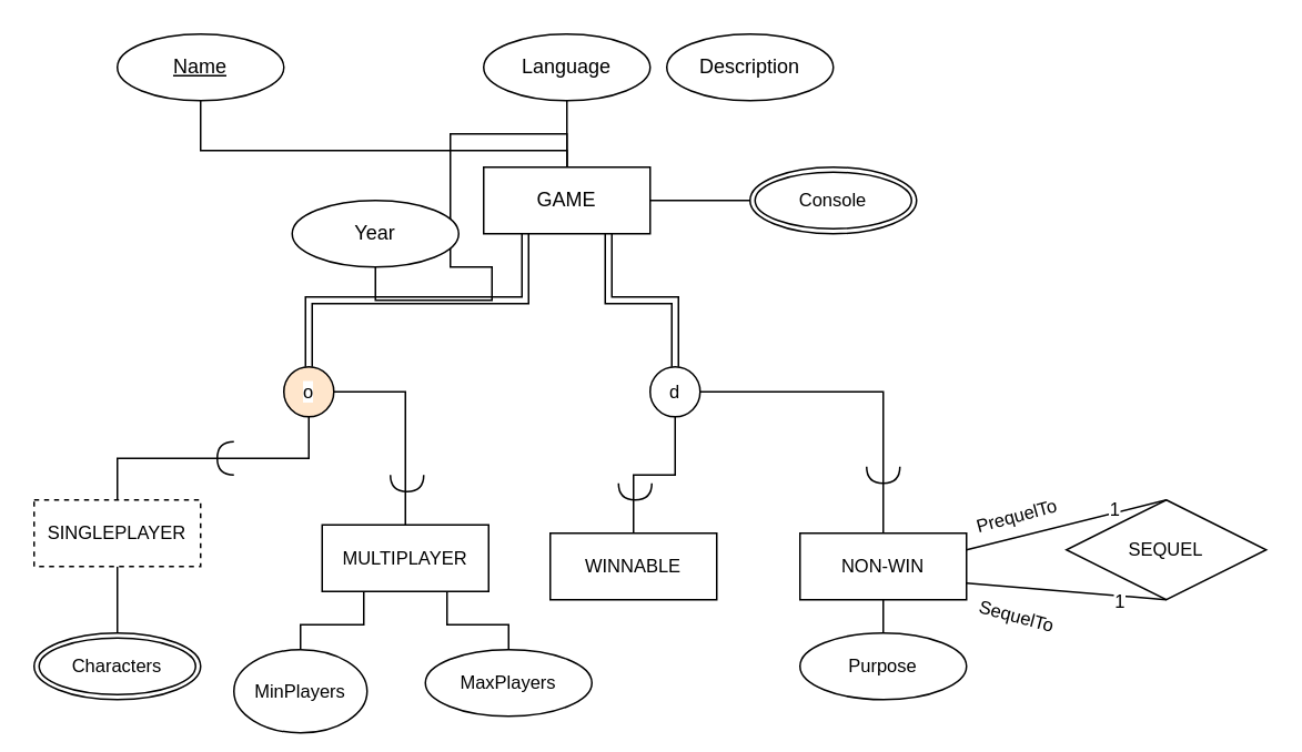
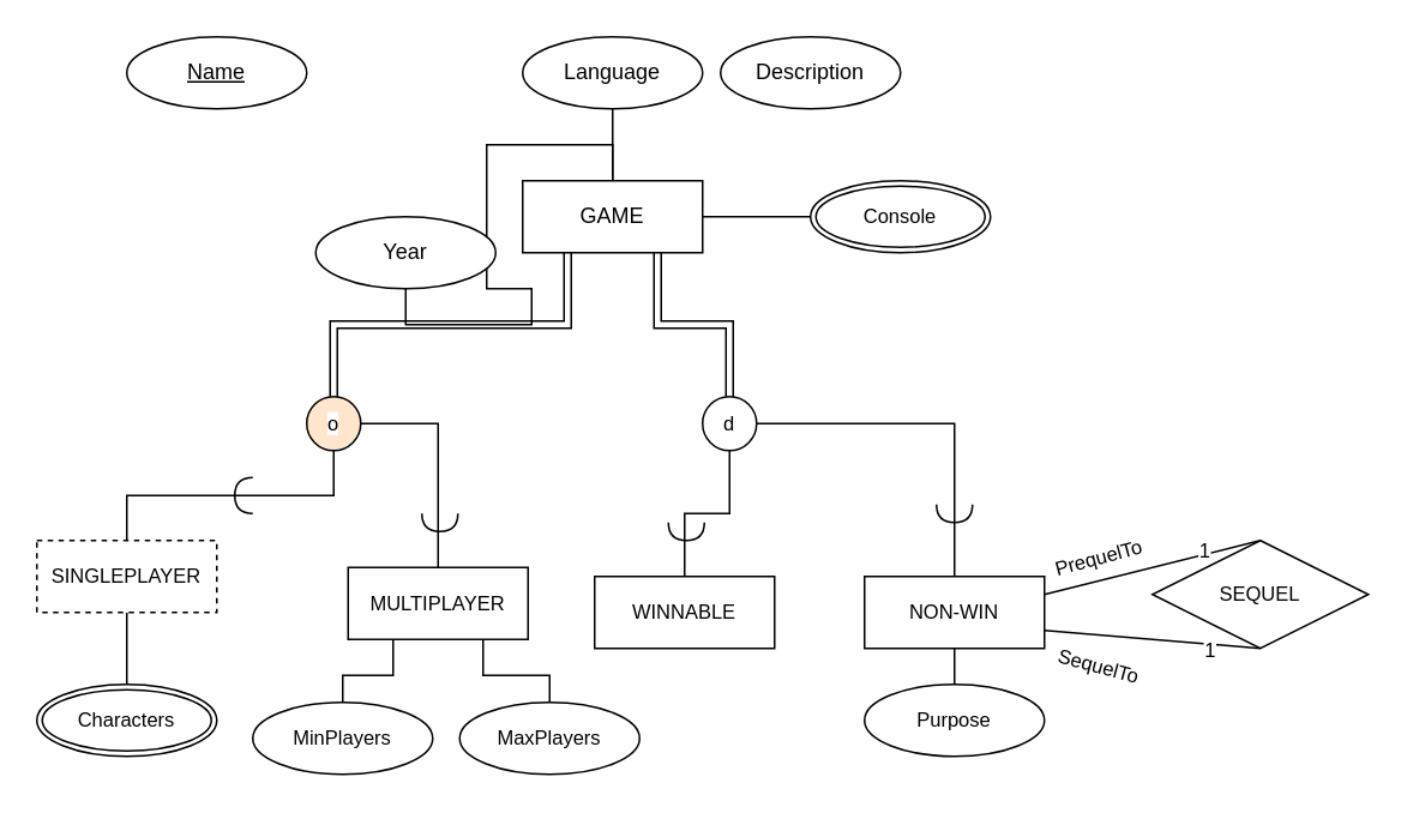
  <mxCell id="0" />
  <mxCell id="1" parent="0" />
  <mxCell id="2" style="edgeStyle=orthogonalEdgeStyle;rounded=0;orthogonalLoop=1;jettySize=auto;html=1;entryX=0.5;entryY=1;entryDx=0;entryDy=0;endArrow=none;startFill=0;exitX=0.5;exitY=0;exitDx=0;exitDy=0;" edge="1" parent="1" source="8" target="9"><mxGeometry relative="1" as="geometry" /></mxCell>
- <mxCell id="3" style="edgeStyle=orthogonalEdgeStyle;rounded=0;orthogonalLoop=1;jettySize=auto;html=1;exitX=0.5;exitY=0;exitDx=0;exitDy=0;entryX=0.5;entryY=1;entryDx=0;entryDy=0;endArrow=none;startFill=0;" edge="1" parent="1" source="8" target="10"><mxGeometry relative="1" as="geometry"><Array as="points"><mxPoint x="340" y="90" /><mxPoint x="120" y="90" /></Array></mxGeometry></mxCell>
  <mxCell id="4" style="edgeStyle=orthogonalEdgeStyle;shape=connector;rounded=0;orthogonalLoop=1;jettySize=auto;html=1;exitX=0.5;exitY=0;exitDx=0;exitDy=0;entryX=0.5;entryY=1;entryDx=0;entryDy=0;strokeColor=default;align=center;verticalAlign=middle;fontFamily=Helvetica;fontSize=11;fontColor=default;labelBackgroundColor=default;startFill=0;endArrow=none;" edge="1" parent="1" source="8" target="11"><mxGeometry relative="1" as="geometry" /></mxCell>
  <mxCell id="5" style="edgeStyle=orthogonalEdgeStyle;shape=connector;rounded=0;orthogonalLoop=1;jettySize=auto;html=1;exitX=1;exitY=0.5;exitDx=0;exitDy=0;entryX=0;entryY=0.5;entryDx=0;entryDy=0;strokeColor=default;align=center;verticalAlign=middle;fontFamily=Helvetica;fontSize=11;fontColor=default;labelBackgroundColor=default;startFill=0;endArrow=none;" edge="1" parent="1" source="8" target="13"><mxGeometry relative="1" as="geometry" /></mxCell>
  <mxCell id="6" style="edgeStyle=orthogonalEdgeStyle;shape=link;rounded=0;orthogonalLoop=1;jettySize=auto;html=1;exitX=0.25;exitY=1;exitDx=0;exitDy=0;entryX=0.5;entryY=0;entryDx=0;entryDy=0;strokeColor=default;align=center;verticalAlign=middle;fontFamily=Helvetica;fontSize=11;fontColor=default;labelBackgroundColor=default;startFill=0;endArrow=none;" edge="1" parent="1" source="8" target="15"><mxGeometry relative="1" as="geometry" /></mxCell>
  <mxCell id="7" style="edgeStyle=orthogonalEdgeStyle;shape=link;rounded=0;orthogonalLoop=1;jettySize=auto;html=1;exitX=0.75;exitY=1;exitDx=0;exitDy=0;entryX=0.5;entryY=0;entryDx=0;entryDy=0;strokeColor=default;align=center;verticalAlign=middle;fontFamily=Helvetica;fontSize=11;fontColor=default;labelBackgroundColor=default;startFill=0;endArrow=none;" edge="1" parent="1" source="8" target="17"><mxGeometry relative="1" as="geometry" /></mxCell>
  <mxCell id="8" value="GAME" style="whiteSpace=wrap;html=1;align=center;" vertex="1" parent="1"><mxGeometry x="290" y="100" width="100" height="40" as="geometry" /></mxCell>
  <mxCell id="9" value="Year" style="ellipse;whiteSpace=wrap;html=1;align=center;" vertex="1" parent="1"><mxGeometry x="175" y="120" width="100" height="40" as="geometry" /></mxCell>
  <mxCell id="10" value="&lt;div&gt;Name&lt;/div&gt;" style="ellipse;whiteSpace=wrap;html=1;align=center;fontStyle=4;" vertex="1" parent="1"><mxGeometry x="70" y="20" width="100" height="40" as="geometry" /></mxCell>
  <mxCell id="11" value="Language" style="ellipse;whiteSpace=wrap;html=1;align=center;" vertex="1" parent="1"><mxGeometry x="290" y="20" width="100" height="40" as="geometry" /></mxCell>
  <mxCell id="12" value="Description" style="ellipse;whiteSpace=wrap;html=1;align=center;" vertex="1" parent="1"><mxGeometry x="400" y="20" width="100" height="40" as="geometry" /></mxCell>
  <mxCell id="13" value="Console" style="ellipse;shape=doubleEllipse;margin=3;whiteSpace=wrap;html=1;align=center;fontFamily=Helvetica;fontSize=11;fontColor=default;labelBackgroundColor=default;" vertex="1" parent="1"><mxGeometry x="450" y="100" width="100" height="40" as="geometry" /></mxCell>
  <mxCell id="14" style="edgeStyle=orthogonalEdgeStyle;shape=connector;rounded=0;orthogonalLoop=1;jettySize=auto;html=1;exitX=0.5;exitY=1;exitDx=0;exitDy=0;entryX=0.5;entryY=0;entryDx=0;entryDy=0;strokeColor=default;align=center;verticalAlign=middle;fontFamily=Helvetica;fontSize=11;fontColor=default;labelBackgroundColor=default;startFill=0;endArrow=none;" edge="1" parent="1" source="15" target="19"><mxGeometry relative="1" as="geometry" /></mxCell>
  <mxCell id="15" value="o" style="ellipse;whiteSpace=wrap;html=1;fontFamily=Helvetica;fontSize=11;fontColor=default;labelBackgroundColor=default;fillColor=#ffe6cc;" vertex="1" parent="1"><mxGeometry x="170" y="220" width="30" height="30" as="geometry" /></mxCell>
  <mxCell id="16" style="edgeStyle=orthogonalEdgeStyle;shape=connector;rounded=0;orthogonalLoop=1;jettySize=auto;html=1;exitX=0.5;exitY=1;exitDx=0;exitDy=0;entryX=0.5;entryY=0;entryDx=0;entryDy=0;strokeColor=default;align=center;verticalAlign=middle;fontFamily=Helvetica;fontSize=11;fontColor=default;labelBackgroundColor=default;startFill=0;endArrow=none;" edge="1" parent="1" source="17" target="34"><mxGeometry relative="1" as="geometry" /></mxCell>
  <mxCell id="17" value="d" style="ellipse;whiteSpace=wrap;html=1;fontFamily=Helvetica;fontSize=11;fontColor=default;labelBackgroundColor=default;" vertex="1" parent="1"><mxGeometry x="390" y="220" width="30" height="30" as="geometry" /></mxCell>
  <mxCell id="18" style="edgeStyle=orthogonalEdgeStyle;shape=connector;rounded=0;orthogonalLoop=1;jettySize=auto;html=1;exitX=0.5;exitY=1;exitDx=0;exitDy=0;entryX=0.5;entryY=0;entryDx=0;entryDy=0;strokeColor=default;align=center;verticalAlign=middle;fontFamily=Helvetica;fontSize=11;fontColor=default;labelBackgroundColor=default;startFill=0;endArrow=none;" edge="1" parent="1" source="19" target="42"><mxGeometry relative="1" as="geometry" /></mxCell>
  <mxCell id="19" value="SINGLEPLAYER" style="whiteSpace=wrap;html=1;align=center;fontFamily=Helvetica;fontSize=11;fontColor=default;labelBackgroundColor=default;dashed=1;" vertex="1" parent="1"><mxGeometry x="20" y="300" width="100" height="40" as="geometry" /></mxCell>
  <mxCell id="20" value="" style="shape=requiredInterface;html=1;verticalLabelPosition=bottom;sketch=0;fontFamily=Helvetica;fontSize=11;fontColor=default;labelBackgroundColor=default;direction=west;" vertex="1" parent="1"><mxGeometry x="130" y="265" width="10" height="20" as="geometry" /></mxCell>
  <mxCell id="21" style="edgeStyle=orthogonalEdgeStyle;shape=connector;rounded=0;orthogonalLoop=1;jettySize=auto;html=1;entryX=0.5;entryY=0;entryDx=0;entryDy=0;strokeColor=default;align=center;verticalAlign=middle;fontFamily=Helvetica;fontSize=11;fontColor=default;labelBackgroundColor=default;startFill=0;endArrow=none;exitX=1;exitY=0.5;exitDx=0;exitDy=0;" edge="1" parent="1" target="24" source="15"><mxGeometry relative="1" as="geometry"><mxPoint x="230" y="270" as="sourcePoint" /></mxGeometry></mxCell>
  <mxCell id="22" style="edgeStyle=orthogonalEdgeStyle;shape=connector;rounded=0;orthogonalLoop=1;jettySize=auto;html=1;exitX=0.75;exitY=1;exitDx=0;exitDy=0;strokeColor=default;align=center;verticalAlign=middle;fontFamily=Helvetica;fontSize=11;fontColor=default;labelBackgroundColor=default;startFill=0;endArrow=none;" edge="1" parent="1" source="24" target="40"><mxGeometry relative="1" as="geometry" /></mxCell>
  <mxCell id="23" style="edgeStyle=orthogonalEdgeStyle;shape=connector;rounded=0;orthogonalLoop=1;jettySize=auto;html=1;exitX=0.25;exitY=1;exitDx=0;exitDy=0;entryX=0.5;entryY=0;entryDx=0;entryDy=0;strokeColor=default;align=center;verticalAlign=middle;fontFamily=Helvetica;fontSize=11;fontColor=default;labelBackgroundColor=default;startFill=0;endArrow=none;" edge="1" parent="1" source="24" target="41"><mxGeometry relative="1" as="geometry" /></mxCell>
  <mxCell id="24" value="MULTIPLAYER" style="whiteSpace=wrap;html=1;align=center;fontFamily=Helvetica;fontSize=11;fontColor=default;labelBackgroundColor=default;" vertex="1" parent="1"><mxGeometry x="193" y="315" width="100" height="40" as="geometry" /></mxCell>
  <mxCell id="25" value="" style="shape=requiredInterface;html=1;verticalLabelPosition=bottom;sketch=0;fontFamily=Helvetica;fontSize=11;fontColor=default;labelBackgroundColor=default;direction=south;" vertex="1" parent="1"><mxGeometry x="234" y="285" width="20" height="10" as="geometry" /></mxCell>
  <mxCell id="26" value="SEQUEL" style="shape=rhombus;perimeter=rhombusPerimeter;whiteSpace=wrap;html=1;align=center;fontFamily=Helvetica;fontSize=11;fontColor=default;labelBackgroundColor=default;" vertex="1" parent="1"><mxGeometry x="640" y="300" width="120" height="60" as="geometry" /></mxCell>
  <mxCell id="27" style="edgeStyle=orthogonalEdgeStyle;shape=connector;rounded=0;orthogonalLoop=1;jettySize=auto;html=1;entryX=0.5;entryY=0;entryDx=0;entryDy=0;strokeColor=default;align=center;verticalAlign=middle;fontFamily=Helvetica;fontSize=11;fontColor=default;labelBackgroundColor=default;startFill=0;endArrow=none;exitX=1;exitY=0.5;exitDx=0;exitDy=0;" edge="1" parent="1" target="33" source="17"><mxGeometry relative="1" as="geometry"><mxPoint x="407" y="250" as="sourcePoint" /></mxGeometry></mxCell>
  <mxCell id="28" style="shape=connector;rounded=0;orthogonalLoop=1;jettySize=auto;html=1;exitX=1;exitY=0.25;exitDx=0;exitDy=0;entryX=0.5;entryY=0;entryDx=0;entryDy=0;strokeColor=default;align=center;verticalAlign=middle;fontFamily=Helvetica;fontSize=11;fontColor=default;labelBackgroundColor=default;startFill=0;endArrow=none;" edge="1" parent="1" source="33" target="26"><mxGeometry relative="1" as="geometry" /></mxCell>
  <mxCell id="29" value="1" style="edgeLabel;html=1;align=center;verticalAlign=middle;resizable=0;points=[];fontFamily=Helvetica;fontSize=11;fontColor=default;labelBackgroundColor=default;" vertex="1" connectable="0" parent="28"><mxGeometry x="0.482" y="2" relative="1" as="geometry"><mxPoint as="offset" /></mxGeometry></mxCell>
  <mxCell id="30" style="shape=connector;rounded=0;orthogonalLoop=1;jettySize=auto;html=1;exitX=1;exitY=0.75;exitDx=0;exitDy=0;entryX=0.5;entryY=1;entryDx=0;entryDy=0;strokeColor=default;align=center;verticalAlign=middle;fontFamily=Helvetica;fontSize=11;fontColor=default;labelBackgroundColor=default;startFill=0;endArrow=none;" edge="1" parent="1" source="33" target="26"><mxGeometry relative="1" as="geometry" /></mxCell>
  <mxCell id="31" value="1" style="edgeLabel;html=1;align=center;verticalAlign=middle;resizable=0;points=[];fontFamily=Helvetica;fontSize=11;fontColor=default;labelBackgroundColor=default;" vertex="1" connectable="0" parent="30"><mxGeometry x="0.525" y="-3" relative="1" as="geometry"><mxPoint as="offset" /></mxGeometry></mxCell>
  <mxCell id="32" style="edgeStyle=orthogonalEdgeStyle;shape=connector;rounded=0;orthogonalLoop=1;jettySize=auto;html=1;exitX=0.5;exitY=1;exitDx=0;exitDy=0;entryX=0.5;entryY=0;entryDx=0;entryDy=0;strokeColor=default;align=center;verticalAlign=middle;fontFamily=Helvetica;fontSize=11;fontColor=default;labelBackgroundColor=default;startFill=0;endArrow=none;" edge="1" parent="1" source="33" target="39"><mxGeometry relative="1" as="geometry" /></mxCell>
  <mxCell id="33" value="NON-WIN" style="whiteSpace=wrap;html=1;align=center;fontFamily=Helvetica;fontSize=11;fontColor=default;labelBackgroundColor=default;" vertex="1" parent="1"><mxGeometry x="480" y="320" width="100" height="40" as="geometry" /></mxCell>
  <mxCell id="34" value="WINNABLE" style="whiteSpace=wrap;html=1;align=center;fontFamily=Helvetica;fontSize=11;fontColor=default;labelBackgroundColor=default;" vertex="1" parent="1"><mxGeometry x="330" y="320" width="100" height="40" as="geometry" /></mxCell>
  <mxCell id="35" value="PrequelTo" style="text;html=1;align=center;verticalAlign=middle;resizable=0;points=[];autosize=1;strokeColor=none;fillColor=none;fontFamily=Helvetica;fontSize=11;fontColor=default;labelBackgroundColor=default;rotation=-15;" vertex="1" parent="1"><mxGeometry x="570" y="295" width="80" height="30" as="geometry" /></mxCell>
  <mxCell id="36" value="SequelTo" style="text;html=1;align=center;verticalAlign=middle;resizable=0;points=[];autosize=1;strokeColor=none;fillColor=none;fontFamily=Helvetica;fontSize=11;fontColor=default;labelBackgroundColor=default;rotation=15;" vertex="1" parent="1"><mxGeometry x="575" y="355" width="70" height="30" as="geometry" /></mxCell>
  <mxCell id="37" value="" style="shape=requiredInterface;html=1;verticalLabelPosition=bottom;sketch=0;fontFamily=Helvetica;fontSize=11;fontColor=default;labelBackgroundColor=default;direction=south;" vertex="1" parent="1"><mxGeometry x="371" y="290" width="20" height="10" as="geometry" /></mxCell>
  <mxCell id="38" value="" style="shape=requiredInterface;html=1;verticalLabelPosition=bottom;sketch=0;fontFamily=Helvetica;fontSize=11;fontColor=default;labelBackgroundColor=default;direction=south;" vertex="1" parent="1"><mxGeometry x="520" y="280" width="20" height="10" as="geometry" /></mxCell>
  <mxCell id="39" value="Purpose" style="ellipse;whiteSpace=wrap;html=1;align=center;fontFamily=Helvetica;fontSize=11;fontColor=default;labelBackgroundColor=default;" vertex="1" parent="1"><mxGeometry x="480" y="380" width="100" height="40" as="geometry" /></mxCell>
  <mxCell id="40" value="MaxPlayers" style="ellipse;whiteSpace=wrap;html=1;align=center;fontFamily=Helvetica;fontSize=11;fontColor=default;labelBackgroundColor=default;" vertex="1" parent="1"><mxGeometry x="255" y="390" width="100" height="40" as="geometry" /></mxCell>
- <mxCell id="41" value="MinPlayers" style="ellipse;whiteSpace=wrap;html=1;align=center;fontFamily=Helvetica;fontSize=11;fontColor=default;labelBackgroundColor=default;" vertex="1" parent="1"><mxGeometry x="140" y="390" width="80" height="50" as="geometry" /></mxCell>
+ <mxCell id="41" value="MinPlayers" style="ellipse;whiteSpace=wrap;html=1;align=center;fontFamily=Helvetica;fontSize=11;fontColor=default;labelBackgroundColor=default;" vertex="1" parent="1"><mxGeometry x="140" y="390" width="100" height="40" as="geometry" /></mxCell>
  <mxCell id="42" value="Characters" style="ellipse;shape=doubleEllipse;margin=3;whiteSpace=wrap;html=1;align=center;fontFamily=Helvetica;fontSize=11;fontColor=default;labelBackgroundColor=default;" vertex="1" parent="1"><mxGeometry x="20" y="380" width="100" height="40" as="geometry" /></mxCell>
